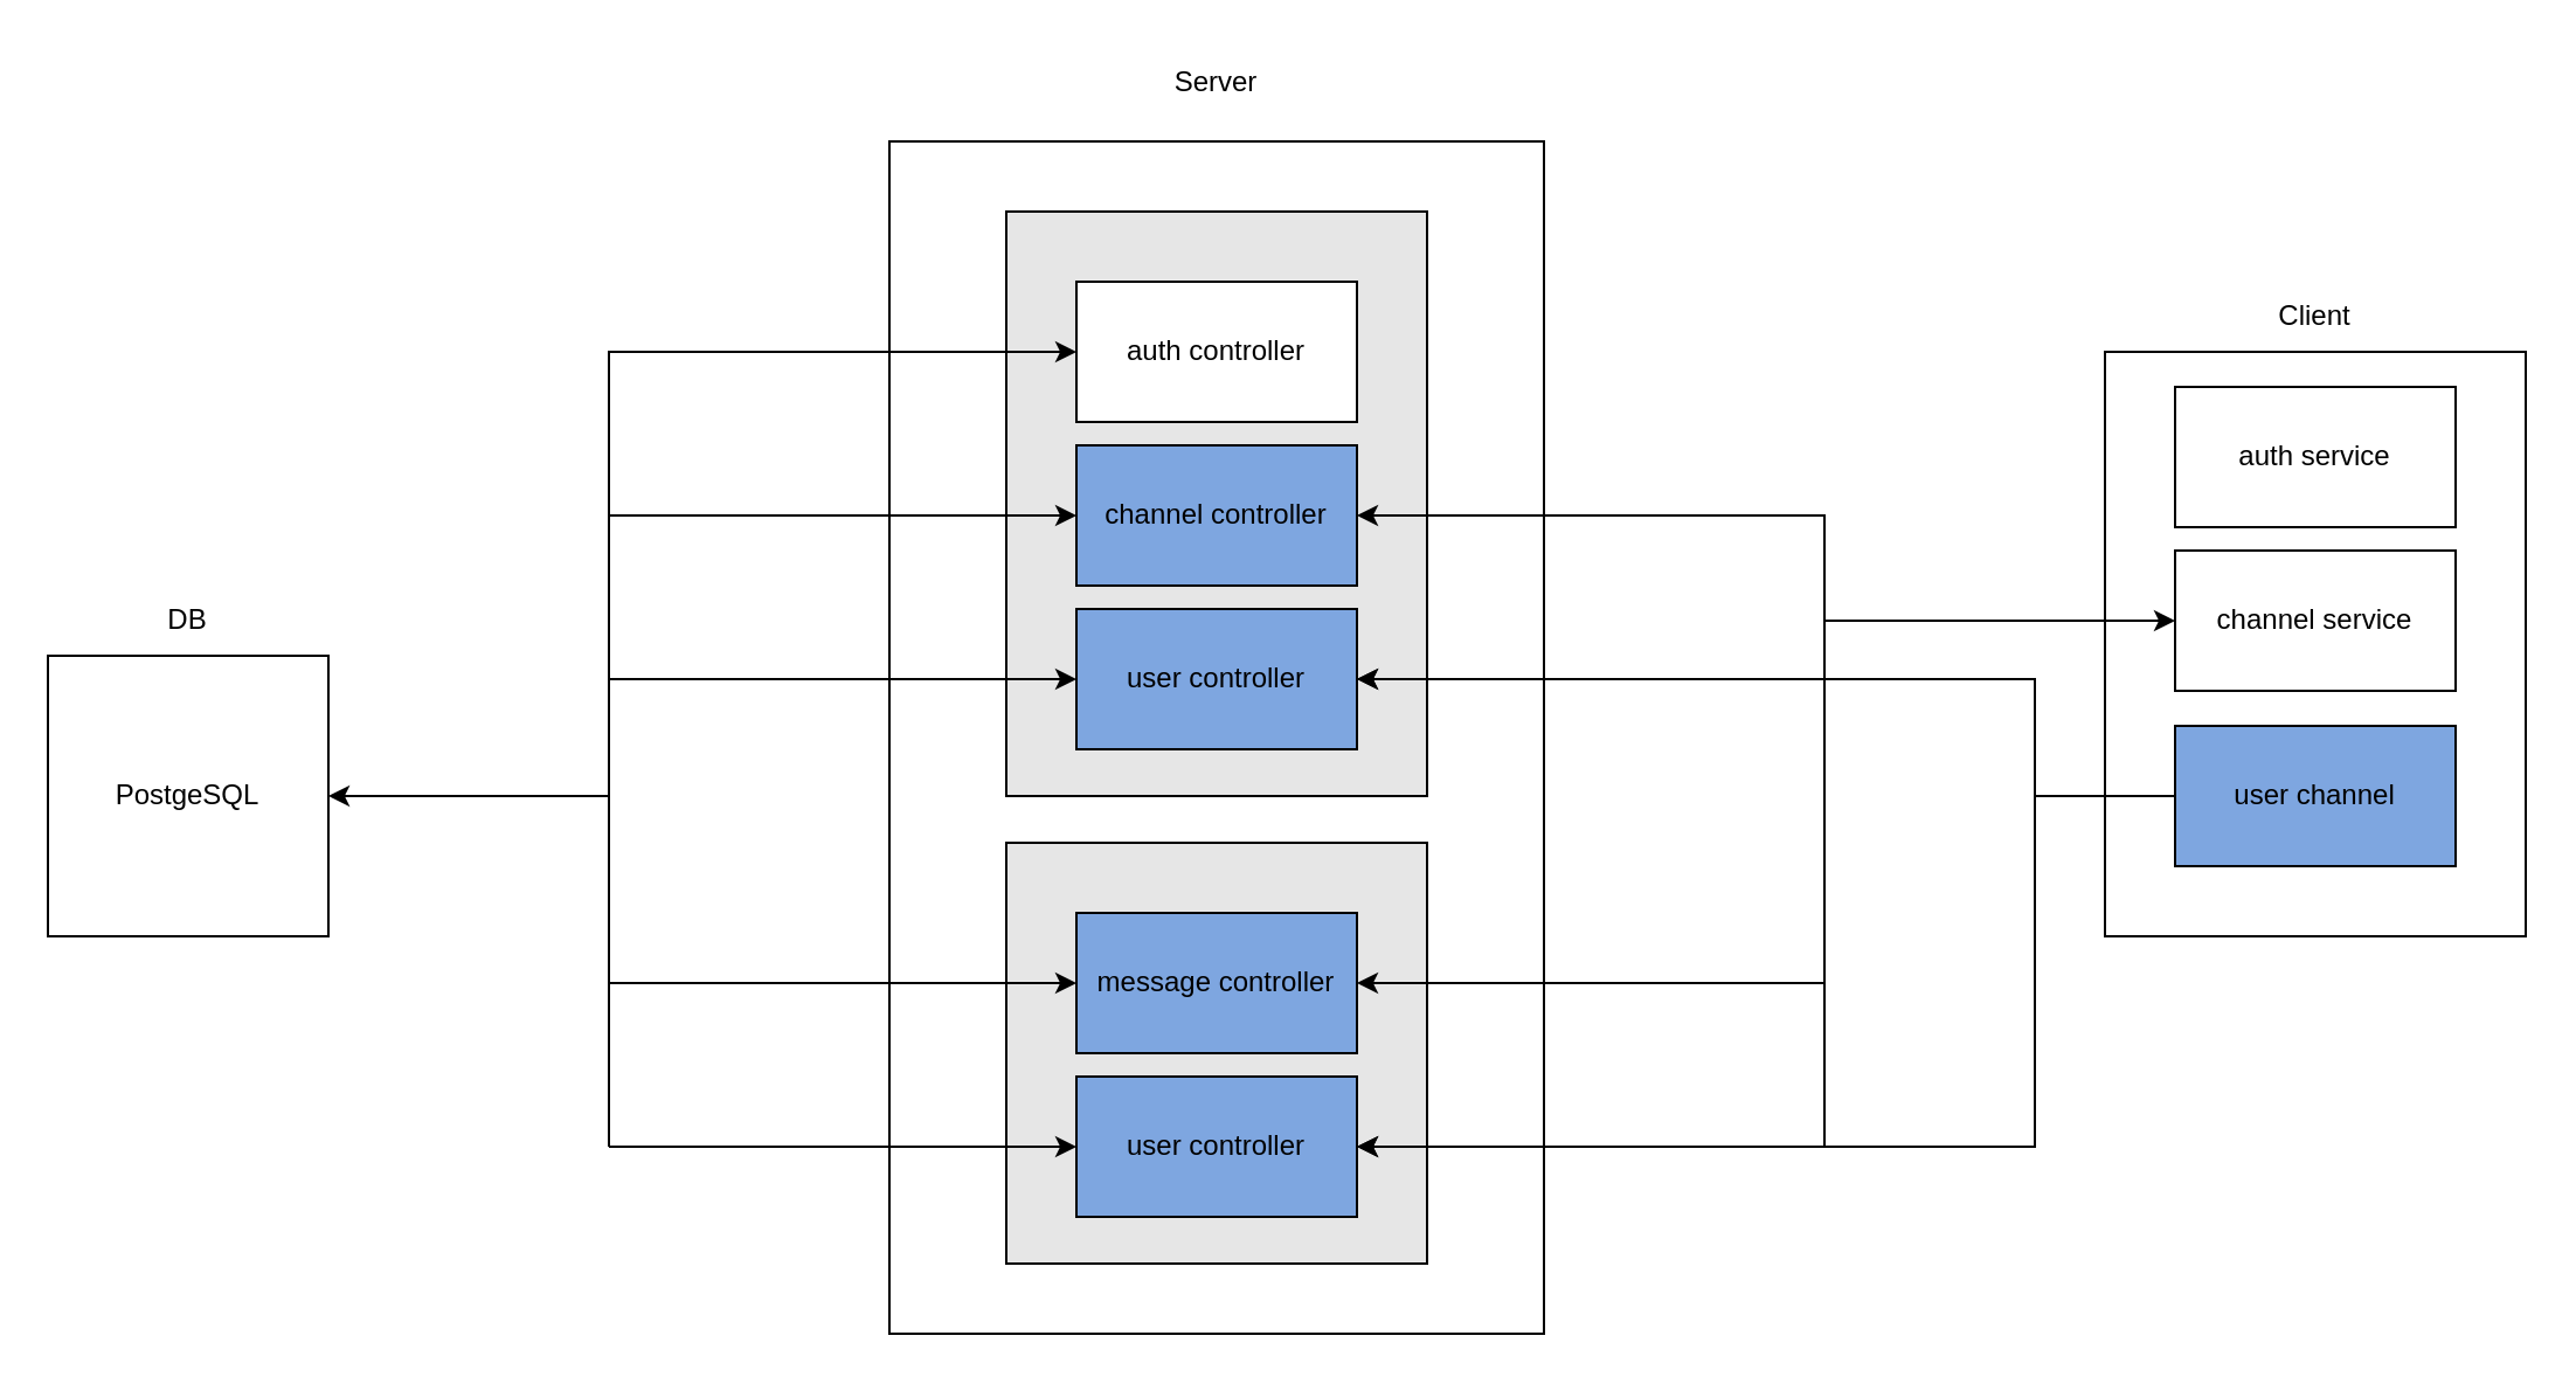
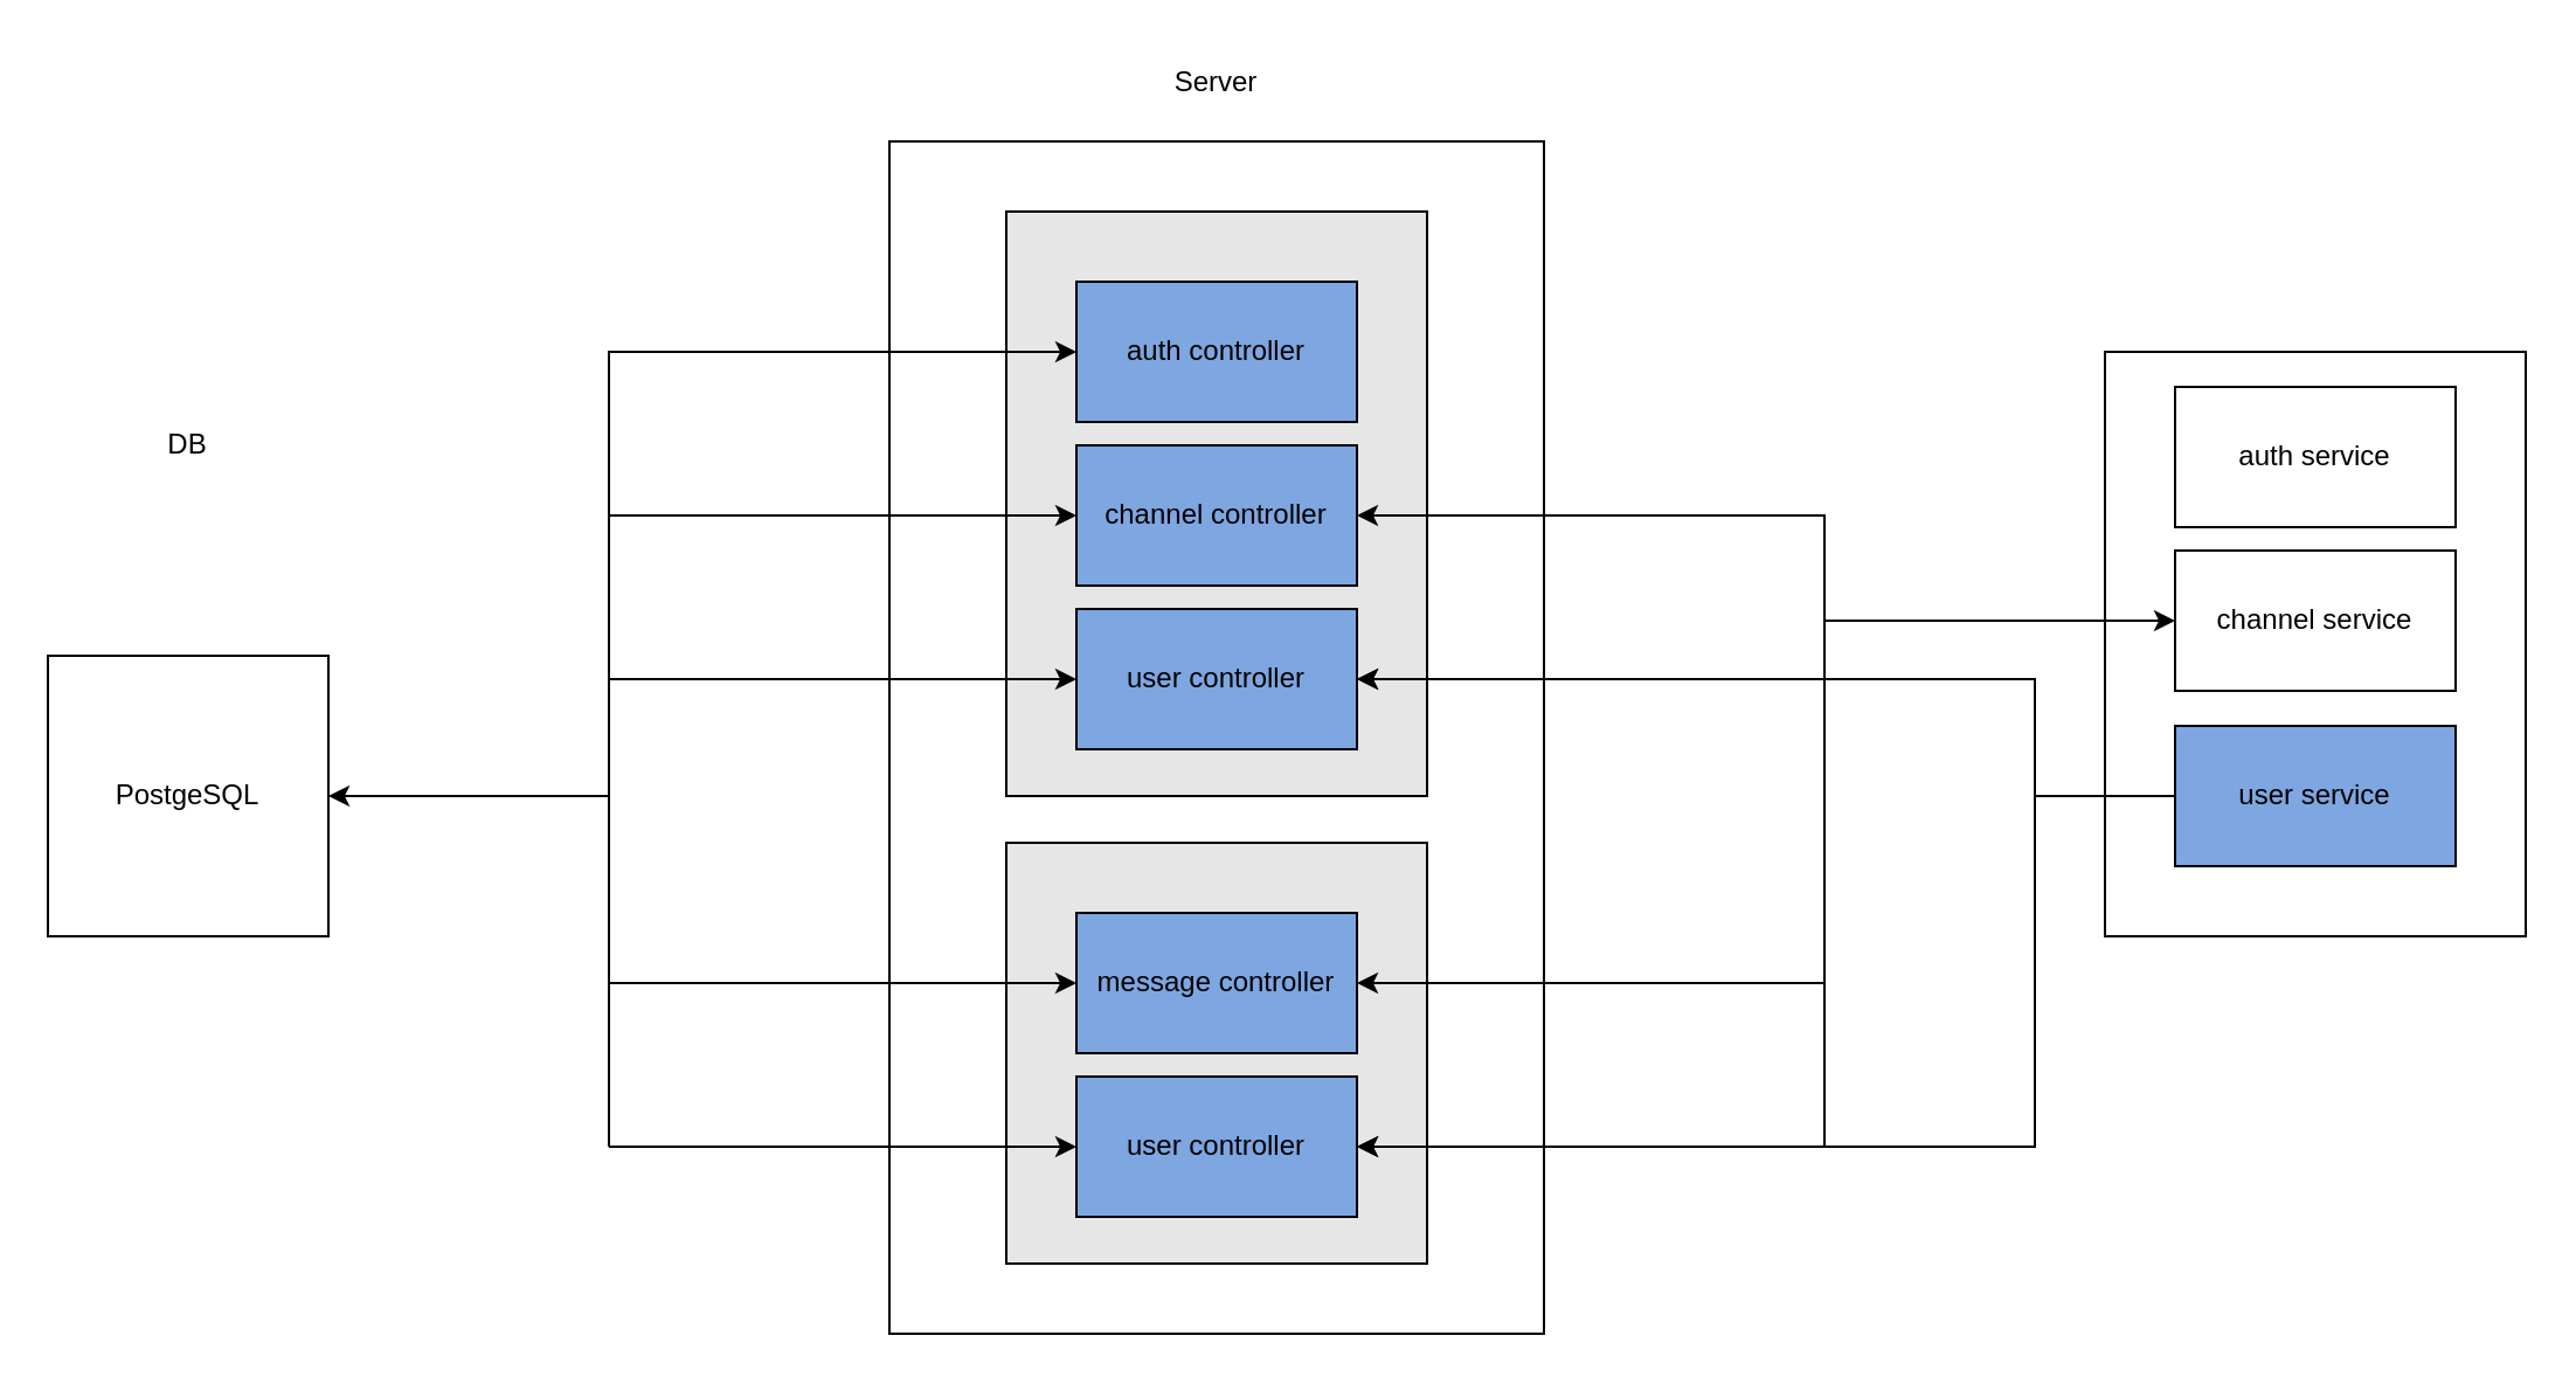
  <mxCell id="0" />
  <mxCell id="1" parent="0" />
  <mxCell id="2" value="PostgeSQL" style="rounded=0;whiteSpace=wrap;html=1;" vertex="1" parent="1"><mxGeometry x="20" y="280" width="120" height="120" as="geometry" /></mxCell>
  <mxCell id="3" value="" style="rounded=0;whiteSpace=wrap;html=1;" vertex="1" parent="1"><mxGeometry x="380" y="60" width="280" height="510" as="geometry" /></mxCell>
  <mxCell id="4" value="Server" style="text;html=1;strokeColor=none;fillColor=none;align=center;verticalAlign=middle;whiteSpace=wrap;rounded=0;" vertex="1" parent="1"><mxGeometry x="490" y="20" width="60" height="30" as="geometry" /></mxCell>
  <mxCell id="5" value="" style="rounded=0;whiteSpace=wrap;html=1;fillColor=#E6E6E6;" vertex="1" parent="1"><mxGeometry x="430" y="90" width="180" height="250" as="geometry" /></mxCell>
  <mxCell id="6" value="" style="rounded=0;whiteSpace=wrap;html=1;fillColor=#E6E6E6;" vertex="1" parent="1"><mxGeometry x="430" y="360" width="180" height="180" as="geometry" /></mxCell>
  <mxCell id="7" value="" style="rounded=0;whiteSpace=wrap;html=1;fillColor=#FFFFFF;" vertex="1" parent="1"><mxGeometry x="900" y="150" width="180" height="250" as="geometry" /></mxCell>
- <mxCell id="8" value="Client" style="text;html=1;strokeColor=none;fillColor=none;align=center;verticalAlign=middle;whiteSpace=wrap;rounded=0;" vertex="1" parent="1"><mxGeometry x="960" y="120" width="60" height="30" as="geometry" /></mxCell>
  <mxCell id="9" value="auth service" style="rounded=0;whiteSpace=wrap;html=1;fillColor=#ffffff;" vertex="1" parent="1"><mxGeometry x="930" y="165" width="120" height="60" as="geometry" /></mxCell>
  <mxCell id="10" value="channel service" style="rounded=0;whiteSpace=wrap;html=1;fillColor=#ffffff;" vertex="1" parent="1"><mxGeometry x="930" y="235" width="120" height="60" as="geometry" /></mxCell>
- <mxCell id="11" value="user channel" style="rounded=0;whiteSpace=wrap;html=1;fillColor=#7EA6E0;" vertex="1" parent="1"><mxGeometry x="930" y="310" width="120" height="60" as="geometry" /></mxCell>
- <mxCell id="12" value="auth controller" style="rounded=0;whiteSpace=wrap;html=1;fillColor=#ffffff;" vertex="1" parent="1"><mxGeometry x="460" y="120" width="120" height="60" as="geometry" /></mxCell>
+ <mxCell id="11" value="user service" style="rounded=0;whiteSpace=wrap;html=1;fillColor=#7EA6E0;" vertex="1" parent="1"><mxGeometry x="930" y="310" width="120" height="60" as="geometry" /></mxCell>
+ <mxCell id="12" value="auth controller" style="rounded=0;whiteSpace=wrap;html=1;fillColor=#7EA6E0;" vertex="1" parent="1"><mxGeometry x="460" y="120" width="120" height="60" as="geometry" /></mxCell>
  <mxCell id="13" value="channel controller" style="rounded=0;whiteSpace=wrap;html=1;fillColor=#7EA6E0;" vertex="1" parent="1"><mxGeometry x="460" y="190" width="120" height="60" as="geometry" /></mxCell>
  <mxCell id="14" value="user controller" style="rounded=0;whiteSpace=wrap;html=1;fillColor=#7EA6E0;" vertex="1" parent="1"><mxGeometry x="460" y="260" width="120" height="60" as="geometry" /></mxCell>
  <mxCell id="15" value="message controller" style="rounded=0;whiteSpace=wrap;html=1;fillColor=#7EA6E0;" vertex="1" parent="1"><mxGeometry x="460" y="390" width="120" height="60" as="geometry" /></mxCell>
  <mxCell id="16" value="user controller" style="rounded=0;whiteSpace=wrap;html=1;fillColor=#7EA6E0;" vertex="1" parent="1"><mxGeometry x="460" y="460" width="120" height="60" as="geometry" /></mxCell>
- <mxCell id="17" value="DB" style="text;html=1;strokeColor=none;fillColor=none;align=center;verticalAlign=middle;whiteSpace=wrap;rounded=0;" vertex="1" parent="1"><mxGeometry x="50" y="250" width="60" height="30" as="geometry" /></mxCell>
+ <mxCell id="17" value="DB" style="text;html=1;strokeColor=none;fillColor=none;align=center;verticalAlign=middle;whiteSpace=wrap;rounded=0;" vertex="1" parent="1"><mxGeometry x="50" y="175" width="60" height="30" as="geometry" /></mxCell>
  <mxCell id="18" value="" style="endArrow=classic;html=1;rounded=0;entryX=0;entryY=0.5;entryDx=0;entryDy=0;" edge="1" parent="1" target="10"><mxGeometry width="50" height="50" relative="1" as="geometry"><mxPoint x="780" y="265" as="sourcePoint" /><mxPoint x="840" y="340" as="targetPoint" /></mxGeometry></mxCell>
  <mxCell id="19" value="" style="endArrow=classic;html=1;rounded=0;entryX=1;entryY=0.5;entryDx=0;entryDy=0;" edge="1" parent="1" target="14"><mxGeometry width="50" height="50" relative="1" as="geometry"><mxPoint x="790" y="290" as="sourcePoint" /><mxPoint x="620" y="310" as="targetPoint" /></mxGeometry></mxCell>
  <mxCell id="20" value="" style="endArrow=classic;html=1;rounded=0;entryX=1;entryY=0.5;entryDx=0;entryDy=0;" edge="1" parent="1" target="15"><mxGeometry width="50" height="50" relative="1" as="geometry"><mxPoint x="780" y="420" as="sourcePoint" /><mxPoint x="620" y="430" as="targetPoint" /></mxGeometry></mxCell>
  <mxCell id="21" value="" style="endArrow=classic;html=1;rounded=0;entryX=1;entryY=0.5;entryDx=0;entryDy=0;" edge="1" parent="1" target="16"><mxGeometry width="50" height="50" relative="1" as="geometry"><mxPoint x="790" y="490" as="sourcePoint" /><mxPoint x="590" y="430" as="targetPoint" /></mxGeometry></mxCell>
  <mxCell id="22" value="" style="endArrow=classic;html=1;rounded=0;exitX=0;exitY=0.5;exitDx=0;exitDy=0;entryX=1;entryY=0.5;entryDx=0;entryDy=0;" edge="1" parent="1" source="11" target="16"><mxGeometry width="50" height="50" relative="1" as="geometry"><mxPoint x="570" y="360" as="sourcePoint" /><mxPoint x="700" y="350" as="targetPoint" /><Array as="points"><mxPoint x="870" y="340" /><mxPoint x="870" y="490" /></Array></mxGeometry></mxCell>
  <mxCell id="23" value="" style="endArrow=classic;html=1;rounded=0;exitX=0;exitY=0.5;exitDx=0;exitDy=0;entryX=1;entryY=0.5;entryDx=0;entryDy=0;" edge="1" parent="1" source="11" target="14"><mxGeometry width="50" height="50" relative="1" as="geometry"><mxPoint x="570" y="360" as="sourcePoint" /><mxPoint x="620" y="310" as="targetPoint" /><Array as="points"><mxPoint x="870" y="340" /><mxPoint x="870" y="320" /><mxPoint x="870" y="290" /><mxPoint x="860" y="290" /><mxPoint x="820" y="290" /></Array></mxGeometry></mxCell>
  <mxCell id="24" value="" style="endArrow=classic;html=1;rounded=0;entryX=1;entryY=0.5;entryDx=0;entryDy=0;" edge="1" parent="1" target="2"><mxGeometry width="50" height="50" relative="1" as="geometry"><mxPoint x="260" y="340" as="sourcePoint" /><mxPoint x="620" y="310" as="targetPoint" /></mxGeometry></mxCell>
  <mxCell id="25" value="" style="endArrow=classic;html=1;rounded=0;entryX=0;entryY=0.5;entryDx=0;entryDy=0;" edge="1" parent="1" target="12"><mxGeometry width="50" height="50" relative="1" as="geometry"><mxPoint x="260" y="490" as="sourcePoint" /><mxPoint x="620" y="310" as="targetPoint" /><Array as="points"><mxPoint x="260" y="150" /></Array></mxGeometry></mxCell>
  <mxCell id="26" value="" style="endArrow=classic;html=1;rounded=0;entryX=0;entryY=0.5;entryDx=0;entryDy=0;" edge="1" parent="1" target="13"><mxGeometry width="50" height="50" relative="1" as="geometry"><mxPoint x="260" y="220" as="sourcePoint" /><mxPoint x="620" y="310" as="targetPoint" /></mxGeometry></mxCell>
  <mxCell id="27" value="" style="endArrow=classic;html=1;rounded=0;entryX=0;entryY=0.5;entryDx=0;entryDy=0;" edge="1" parent="1" target="14"><mxGeometry width="50" height="50" relative="1" as="geometry"><mxPoint x="260" y="290" as="sourcePoint" /><mxPoint x="620" y="310" as="targetPoint" /></mxGeometry></mxCell>
  <mxCell id="28" value="" style="endArrow=classic;html=1;rounded=0;entryX=0;entryY=0.5;entryDx=0;entryDy=0;" edge="1" parent="1" target="15"><mxGeometry width="50" height="50" relative="1" as="geometry"><mxPoint x="260" y="420" as="sourcePoint" /><mxPoint x="620" y="310" as="targetPoint" /></mxGeometry></mxCell>
  <mxCell id="29" value="" style="endArrow=classic;html=1;rounded=0;entryX=0;entryY=0.5;entryDx=0;entryDy=0;" edge="1" parent="1" target="16"><mxGeometry width="50" height="50" relative="1" as="geometry"><mxPoint x="260" y="490" as="sourcePoint" /><mxPoint x="620" y="310" as="targetPoint" /></mxGeometry></mxCell>
  <mxCell id="30" value="" style="endArrow=classic;html=1;rounded=0;entryX=1;entryY=0.5;entryDx=0;entryDy=0;" edge="1" parent="1" target="13"><mxGeometry width="50" height="50" relative="1" as="geometry"><mxPoint x="780" y="490" as="sourcePoint" /><mxPoint x="620" y="310" as="targetPoint" /><Array as="points"><mxPoint x="780" y="220" /></Array></mxGeometry></mxCell>
